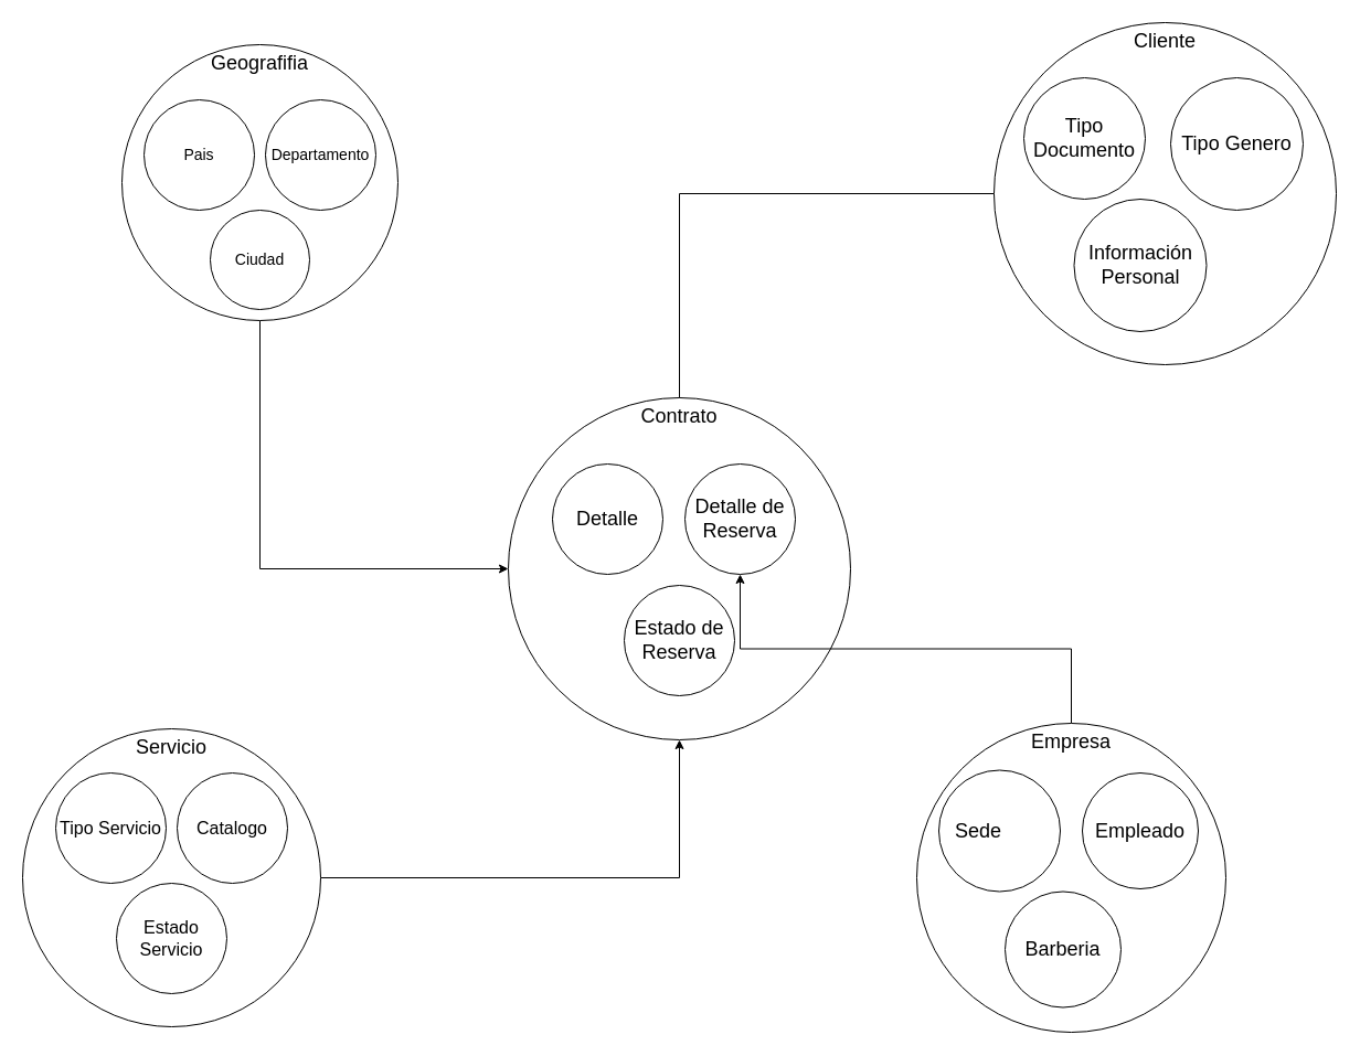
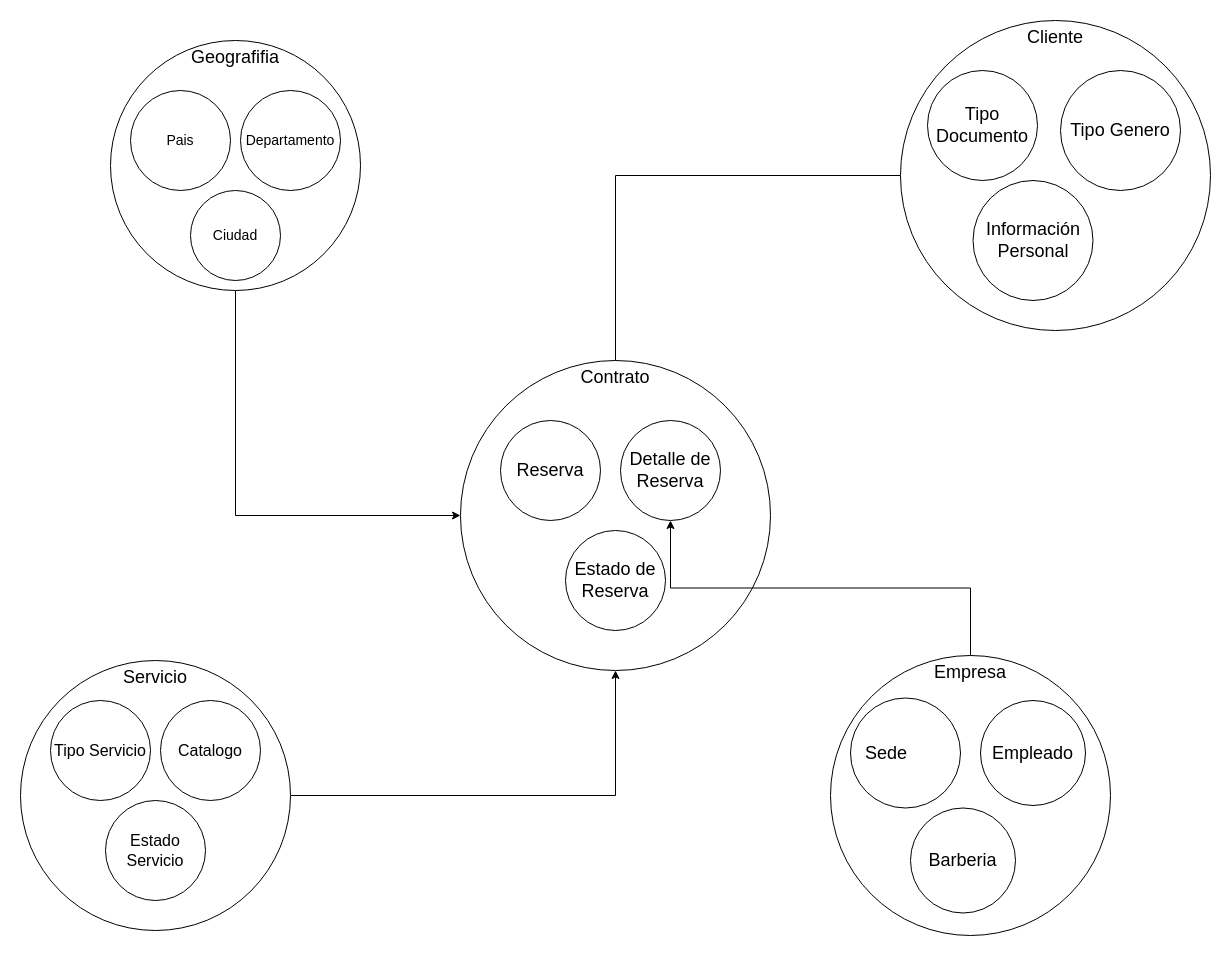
  <mxCell id="0" />
  <mxCell id="1" parent="0" />
  <mxCell id="2" value="Contrato" style="ellipse;whiteSpace=wrap;html=1;aspect=fixed;fontSize=18;verticalAlign=top;" parent="1" vertex="1"><mxGeometry x="460" y="360" width="310" height="310" as="geometry" /></mxCell>
  <mxCell id="3" style="edgeStyle=orthogonalEdgeStyle;rounded=0;orthogonalLoop=1;jettySize=auto;html=1;exitX=0.5;exitY=0;exitDx=0;exitDy=0;" parent="1" source="4" target="22" edge="1"><mxGeometry relative="1" as="geometry" /></mxCell>
  <mxCell id="4" value="Empresa" style="ellipse;whiteSpace=wrap;html=1;aspect=fixed;fontSize=18;verticalAlign=top;" parent="1" vertex="1"><mxGeometry x="830" y="655" width="280" height="280" as="geometry" /></mxCell>
  <mxCell id="5" style="edgeStyle=orthogonalEdgeStyle;rounded=0;orthogonalLoop=1;jettySize=auto;html=1;exitX=1;exitY=0.5;exitDx=0;exitDy=0;entryX=0.5;entryY=1;entryDx=0;entryDy=0;" parent="1" source="6" target="2" edge="1"><mxGeometry relative="1" as="geometry" /></mxCell>
  <mxCell id="6" value="Servicio" style="ellipse;whiteSpace=wrap;html=1;aspect=fixed;fontSize=18;verticalAlign=top;" parent="1" vertex="1"><mxGeometry x="20" y="660" width="270" height="270" as="geometry" /></mxCell>
  <mxCell id="7" style="edgeStyle=orthogonalEdgeStyle;rounded=0;orthogonalLoop=1;jettySize=auto;html=1;exitX=0.5;exitY=1;exitDx=0;exitDy=0;entryX=0;entryY=0.5;entryDx=0;entryDy=0;" parent="1" source="8" target="2" edge="1"><mxGeometry relative="1" as="geometry" /></mxCell>
  <mxCell id="8" value="Geografifia" style="ellipse;whiteSpace=wrap;html=1;aspect=fixed;fontSize=18;verticalAlign=top;" parent="1" vertex="1"><mxGeometry x="110" y="40" width="250" height="250" as="geometry" /></mxCell>
  <mxCell id="9" style="edgeStyle=orthogonalEdgeStyle;rounded=0;orthogonalLoop=1;jettySize=auto;html=1;exitX=0;exitY=0.5;exitDx=0;exitDy=0;entryX=0.5;entryY=0;entryDx=0;entryDy=0;endArrow=none;" parent="1" source="10" target="2" edge="1"><mxGeometry relative="1" as="geometry" /></mxCell>
  <mxCell id="10" value="Cliente" style="ellipse;whiteSpace=wrap;html=1;aspect=fixed;fontSize=18;verticalAlign=top;" parent="1" vertex="1"><mxGeometry x="900" y="20" width="310" height="310" as="geometry" /></mxCell>
  <mxCell id="11" value="Pais" style="ellipse;whiteSpace=wrap;html=1;aspect=fixed;fontSize=14;" parent="1" vertex="1"><mxGeometry x="130" y="90" width="100" height="100" as="geometry" /></mxCell>
  <mxCell id="12" value="Ciudad" style="ellipse;whiteSpace=wrap;html=1;aspect=fixed;fontSize=14;" parent="1" vertex="1"><mxGeometry x="190" width="90" height="90" as="geometry" y="190" /></mxCell>
  <mxCell id="13" value="Departamento" style="ellipse;whiteSpace=wrap;html=1;aspect=fixed;fontSize=14;" parent="1" vertex="1"><mxGeometry x="240" y="90" width="100" height="100" as="geometry" /></mxCell>
  <mxCell id="14" value="Empleado" style="ellipse;whiteSpace=wrap;html=1;aspect=fixed;fontSize=18;" parent="1" vertex="1"><mxGeometry x="980" y="700" width="105" height="105" as="geometry" /></mxCell>
  <mxCell id="15" value="Sede&lt;span style=&quot;white-space: pre; font-size: 18px;&quot;&gt;&#09;&lt;/span&gt;" style="ellipse;whiteSpace=wrap;html=1;aspect=fixed;fontSize=18;" parent="1" vertex="1"><mxGeometry x="850" y="697.5" width="110" height="110" as="geometry" /></mxCell>
  <mxCell id="16" value="Tipo Genero" style="ellipse;whiteSpace=wrap;html=1;aspect=fixed;fontSize=18;" parent="1" vertex="1"><mxGeometry x="1060" y="70" width="120" height="120" as="geometry" /></mxCell>
  <mxCell id="17" value="Tipo Documento" style="ellipse;whiteSpace=wrap;html=1;aspect=fixed;fontSize=18;" parent="1" vertex="1"><mxGeometry x="927" y="70" width="110" height="110" as="geometry" /></mxCell>
  <mxCell id="18" value="Estado Servicio" style="ellipse;whiteSpace=wrap;html=1;aspect=fixed;fontSize=16;" parent="1" vertex="1"><mxGeometry x="105" y="800" width="100" height="100" as="geometry" /></mxCell>
  <mxCell id="19" value="Catalogo" style="ellipse;whiteSpace=wrap;html=1;aspect=fixed;fontSize=16;" parent="1" vertex="1"><mxGeometry x="160" y="700" width="100" height="100" as="geometry" /></mxCell>
  <mxCell id="20" value="Tipo Servicio" style="ellipse;whiteSpace=wrap;html=1;aspect=fixed;fontSize=16;" parent="1" vertex="1"><mxGeometry x="50" y="700" width="100" height="100" as="geometry" /></mxCell>
  <mxCell id="21" value="Estado de Reserva" style="ellipse;whiteSpace=wrap;html=1;aspect=fixed;fontSize=18;" parent="1" vertex="1"><mxGeometry x="565" y="530" width="100" height="100" as="geometry" /></mxCell>
  <mxCell id="22" value="Detalle de Reserva" style="ellipse;whiteSpace=wrap;html=1;aspect=fixed;fontSize=18;" parent="1" vertex="1"><mxGeometry x="620" y="420" width="100" height="100" as="geometry" /></mxCell>
- <mxCell id="23" value="Detalle" style="ellipse;whiteSpace=wrap;html=1;aspect=fixed;fontSize=18;" parent="1" vertex="1"><mxGeometry x="500" y="420" width="100" height="100" as="geometry" /></mxCell>
+ <mxCell id="23" value="Reserva" style="ellipse;whiteSpace=wrap;html=1;aspect=fixed;fontSize=18;" parent="1" vertex="1"><mxGeometry x="500" y="420" width="100" height="100" as="geometry" /></mxCell>
  <mxCell id="24" value="Barberia" style="ellipse;whiteSpace=wrap;html=1;aspect=fixed;fontSize=18;" parent="1" vertex="1"><mxGeometry x="910" y="807.5" width="105" height="105" as="geometry" /></mxCell>
  <mxCell id="25" value="Información Personal" style="ellipse;whiteSpace=wrap;html=1;aspect=fixed;fontSize=18;" parent="1" vertex="1"><mxGeometry x="972.5" y="180" width="120" height="120" as="geometry" /></mxCell>
